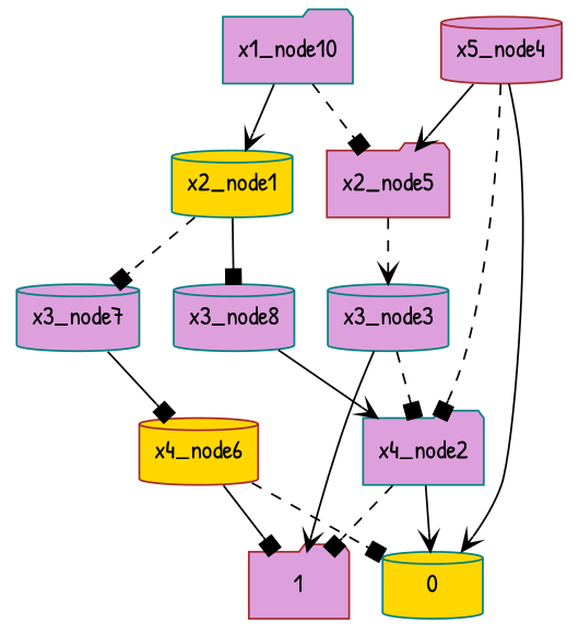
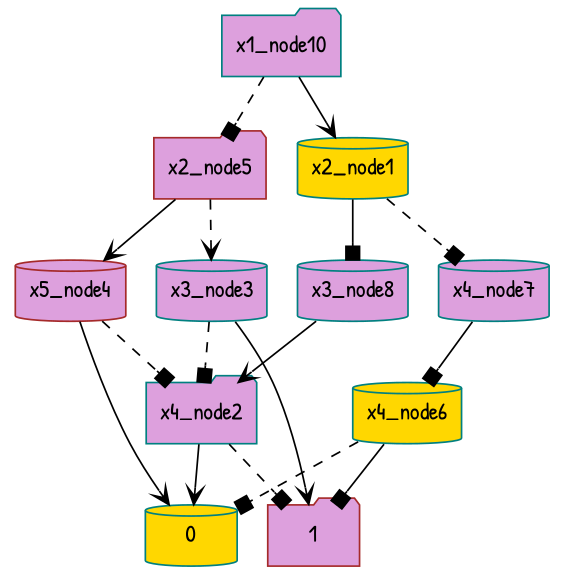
  digraph {
    fontname="Patrick Hand"
    node [color=teal fillcolor=plum fontname="Patrick Hand" shape=cylinder style=filled]
    edge [arrowhead=box fontname="Patrick Hand"]
    0 [fillcolor=gold]
    1 [color=brown shape=folder]
    x4_node2 [shape=folder]
    x3_node3
    n5 [color=brown label=x5_node4]
    x2_node5 [color=brown shape=folder]
-   x4_node6 [color=brown fillcolor=gold]
-   x3_node7
+   x4_node6 [fillcolor=gold]
+   x3_node7 [label=x4_node7]
    x3_node8
    n10 [fillcolor=gold label=x2_node1]
    x1_node10 [shape=folder]
    x4_node2 -> 0 [arrowhead=vee]
    x4_node2 -> 1 [style=dashed]
    x3_node3 -> 1 [arrowhead=vee]
    x3_node3 -> x4_node2 [style=dashed]
    n5 -> 0 [arrowhead=vee]
    n5 -> x4_node2 [style=dashed]
    x2_node5 -> x3_node3 [arrowhead=vee style=dashed]
-   n5 -> x2_node5 [arrowhead=vee]
+   x2_node5 -> n5 [arrowhead=vee]
    x4_node6 -> 0 [style=dashed]
    x4_node6 -> 1
    x3_node7 -> x4_node6 [style=solid]
    x3_node8 -> x4_node2 [arrowhead=vee]
    n10 -> x3_node7 [style=dashed]
    n10 -> x3_node8
    x1_node10 -> x2_node5 [style=dashed]
    x1_node10 -> n10 [arrowhead=vee]
  }
